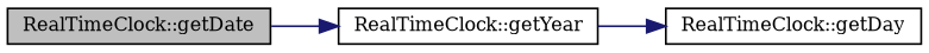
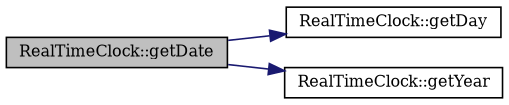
  digraph {
    fontname="DejaVu Serif"
    rankdir=LR
    node [color=black fillcolor=white fontname="DejaVu Serif" fontsize=10 shape=record style=filled]
    edge [color=midnightblue fontname="DejaVu Serif" fontsize=10 labelfontname=Helvetica labelfontsize=10 style=solid]
    n1 [fillcolor=grey75 fontcolor=black height=0.2 label="RealTimeClock::getDate" width=0.4]
    n2 [height=0.2 label="RealTimeClock::getDay" width=0.4]
    n3 [height=0.2 label="RealTimeClock::getYear" width=0.4]
-   n3 -> n2
+   n1 -> n2
    n1 -> n3
  }
